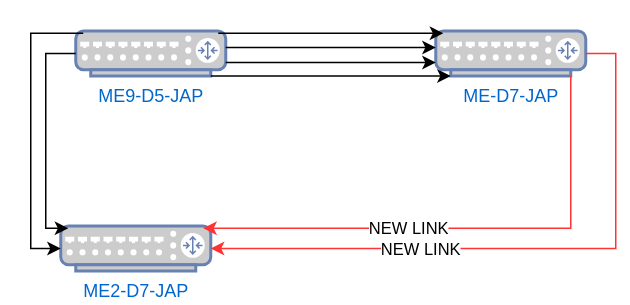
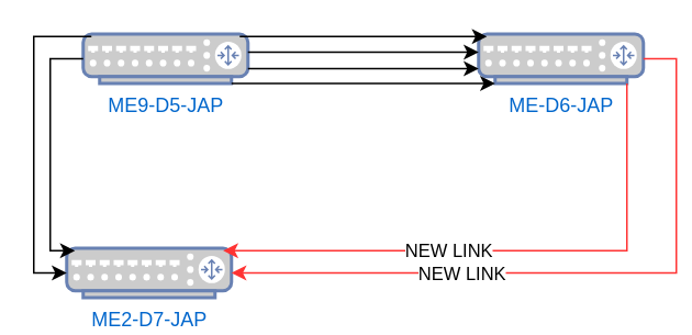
  <mxCell id="0" />
  <mxCell id="1" parent="0" />
  <mxCell id="2" value="ME2-D7-JAP" style="fontColor=#0066CC;verticalAlign=top;verticalLabelPosition=bottom;labelPosition=center;align=center;html=1;outlineConnect=0;fillColor=#CCCCCC;strokeColor=#6881B3;gradientColor=none;gradientDirection=north;strokeWidth=2;shape=mxgraph.networks.router;" vertex="1" parent="1"><mxGeometry x="40" y="150" width="100" height="30" as="geometry" /></mxCell>
  <mxCell id="3" value="ME9-D5-JAP" style="fontColor=#0066CC;verticalAlign=top;verticalLabelPosition=bottom;labelPosition=center;align=center;html=1;outlineConnect=0;fillColor=#CCCCCC;strokeColor=#6881B3;gradientColor=none;gradientDirection=north;strokeWidth=2;shape=mxgraph.networks.router;" vertex="1" parent="1"><mxGeometry x="50" y="20" width="100" height="30" as="geometry" /></mxCell>
- <mxCell id="4" value="ME-D7-JAP" style="fontColor=#0066CC;verticalAlign=top;verticalLabelPosition=bottom;labelPosition=center;align=center;html=1;outlineConnect=0;fillColor=#CCCCCC;strokeColor=#6881B3;gradientColor=none;gradientDirection=north;strokeWidth=2;shape=mxgraph.networks.router;" vertex="1" parent="1"><mxGeometry x="290" y="20" width="100" height="30" as="geometry" /></mxCell>
+ <mxCell id="4" value="ME-D6-JAP" style="fontColor=#0066CC;verticalAlign=top;verticalLabelPosition=bottom;labelPosition=center;align=center;html=1;outlineConnect=0;fillColor=#CCCCCC;strokeColor=#6881B3;gradientColor=none;gradientDirection=north;strokeWidth=2;shape=mxgraph.networks.router;" vertex="1" parent="1"><mxGeometry x="290" y="20" width="100" height="30" as="geometry" /></mxCell>
  <mxCell id="5" style="edgeStyle=orthogonalEdgeStyle;rounded=0;orthogonalLoop=1;jettySize=auto;html=1;exitX=0;exitY=0.5;exitDx=0;exitDy=0;exitPerimeter=0;entryX=0.05;entryY=0.05;entryDx=0;entryDy=0;entryPerimeter=0;" edge="1" parent="1" source="3" target="2"><mxGeometry relative="1" as="geometry"><Array as="points"><mxPoint x="30" y="35" /><mxPoint x="30" y="152" /></Array></mxGeometry></mxCell>
  <mxCell id="6" style="edgeStyle=orthogonalEdgeStyle;rounded=0;orthogonalLoop=1;jettySize=auto;html=1;exitX=0.05;exitY=0.05;exitDx=0;exitDy=0;exitPerimeter=0;entryX=0;entryY=0.5;entryDx=0;entryDy=0;entryPerimeter=0;" edge="1" parent="1" source="3" target="2"><mxGeometry relative="1" as="geometry"><Array as="points"><mxPoint x="20" y="22" /><mxPoint x="20" y="165" /></Array></mxGeometry></mxCell>
  <mxCell id="7" style="edgeStyle=orthogonalEdgeStyle;rounded=0;orthogonalLoop=1;jettySize=auto;html=1;exitX=0.95;exitY=0.05;exitDx=0;exitDy=0;exitPerimeter=0;entryX=0.05;entryY=0.05;entryDx=0;entryDy=0;entryPerimeter=0;" edge="1" parent="1" source="3" target="4"><mxGeometry relative="1" as="geometry" /></mxCell>
  <mxCell id="8" style="edgeStyle=orthogonalEdgeStyle;rounded=0;orthogonalLoop=1;jettySize=auto;html=1;exitX=1;exitY=0.5;exitDx=0;exitDy=0;exitPerimeter=0;entryX=0;entryY=0.5;entryDx=0;entryDy=0;entryPerimeter=0;" edge="1" parent="1"><mxGeometry relative="1" as="geometry"><mxPoint x="150" y="31" as="sourcePoint" /><mxPoint x="290" y="31" as="targetPoint" /></mxGeometry></mxCell>
  <mxCell id="9" value="" style="endArrow=classic;html=1;rounded=0;entryX=0.1;entryY=1;entryDx=0;entryDy=0;entryPerimeter=0;exitX=0.9;exitY=1;exitDx=0;exitDy=0;exitPerimeter=0;" edge="1" parent="1" source="3" target="4"><mxGeometry width="50" height="50" relative="1" as="geometry"><mxPoint x="230" y="150" as="sourcePoint" /><mxPoint x="280" y="100" as="targetPoint" /></mxGeometry></mxCell>
  <mxCell id="10" value="" style="endArrow=classic;html=1;rounded=0;" edge="1" parent="1"><mxGeometry width="50" height="50" relative="1" as="geometry"><mxPoint x="150" y="41" as="sourcePoint" /><mxPoint x="290" y="41" as="targetPoint" /></mxGeometry></mxCell>
  <mxCell id="11" style="edgeStyle=orthogonalEdgeStyle;rounded=0;orthogonalLoop=1;jettySize=auto;html=1;exitX=0.9;exitY=1;exitDx=0;exitDy=0;exitPerimeter=0;entryX=0.95;entryY=0.05;entryDx=0;entryDy=0;entryPerimeter=0;strokeColor=#FF3333;" edge="1" parent="1" source="4" target="2"><mxGeometry relative="1" as="geometry"><Array as="points"><mxPoint x="380" y="152" /></Array></mxGeometry></mxCell>
  <mxCell id="12" value="NEW LINK" style="edgeLabel;html=1;align=center;verticalAlign=middle;resizable=0;points=[];" vertex="1" connectable="0" parent="11"><mxGeometry x="0.215" relative="1" as="geometry"><mxPoint as="offset" /></mxGeometry></mxCell>
  <mxCell id="13" style="edgeStyle=orthogonalEdgeStyle;rounded=0;orthogonalLoop=1;jettySize=auto;html=1;exitX=1;exitY=0.5;exitDx=0;exitDy=0;exitPerimeter=0;entryX=1;entryY=0.5;entryDx=0;entryDy=0;entryPerimeter=0;fillColor=#f8cecc;strokeColor=#FF3333;" edge="1" parent="1" source="4" target="2"><mxGeometry relative="1" as="geometry" /></mxCell>
  <mxCell id="14" value="NEW LINK" style="edgeLabel;html=1;align=center;verticalAlign=middle;resizable=0;points=[];" vertex="1" connectable="0" parent="13"><mxGeometry x="0.34" relative="1" as="geometry"><mxPoint as="offset" /></mxGeometry></mxCell>
